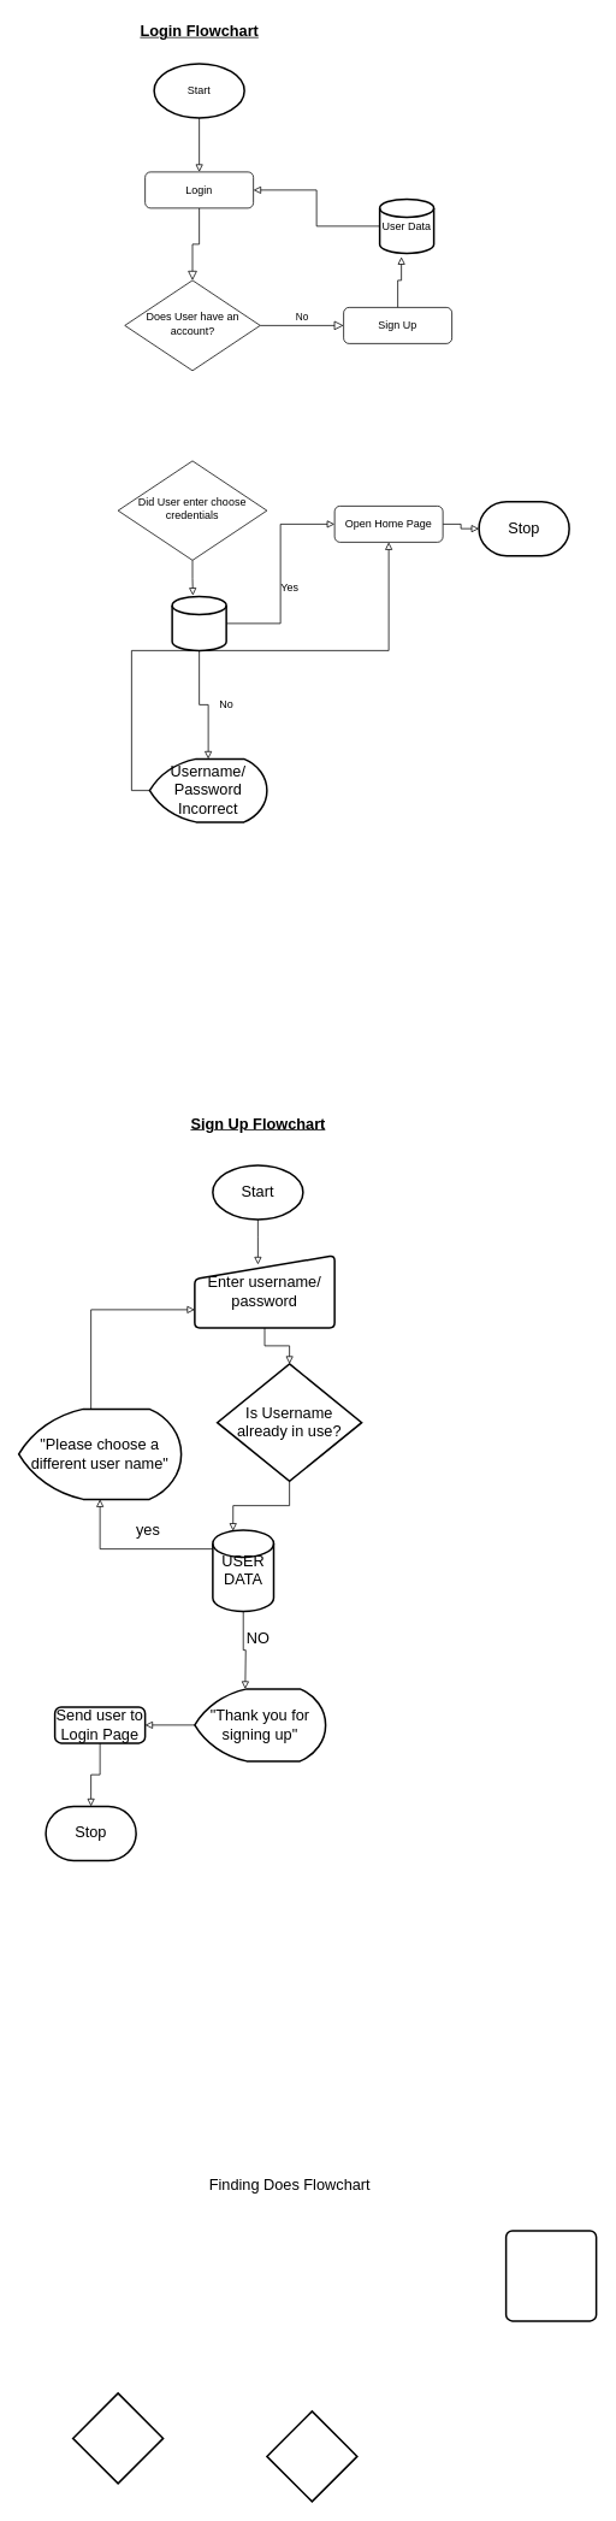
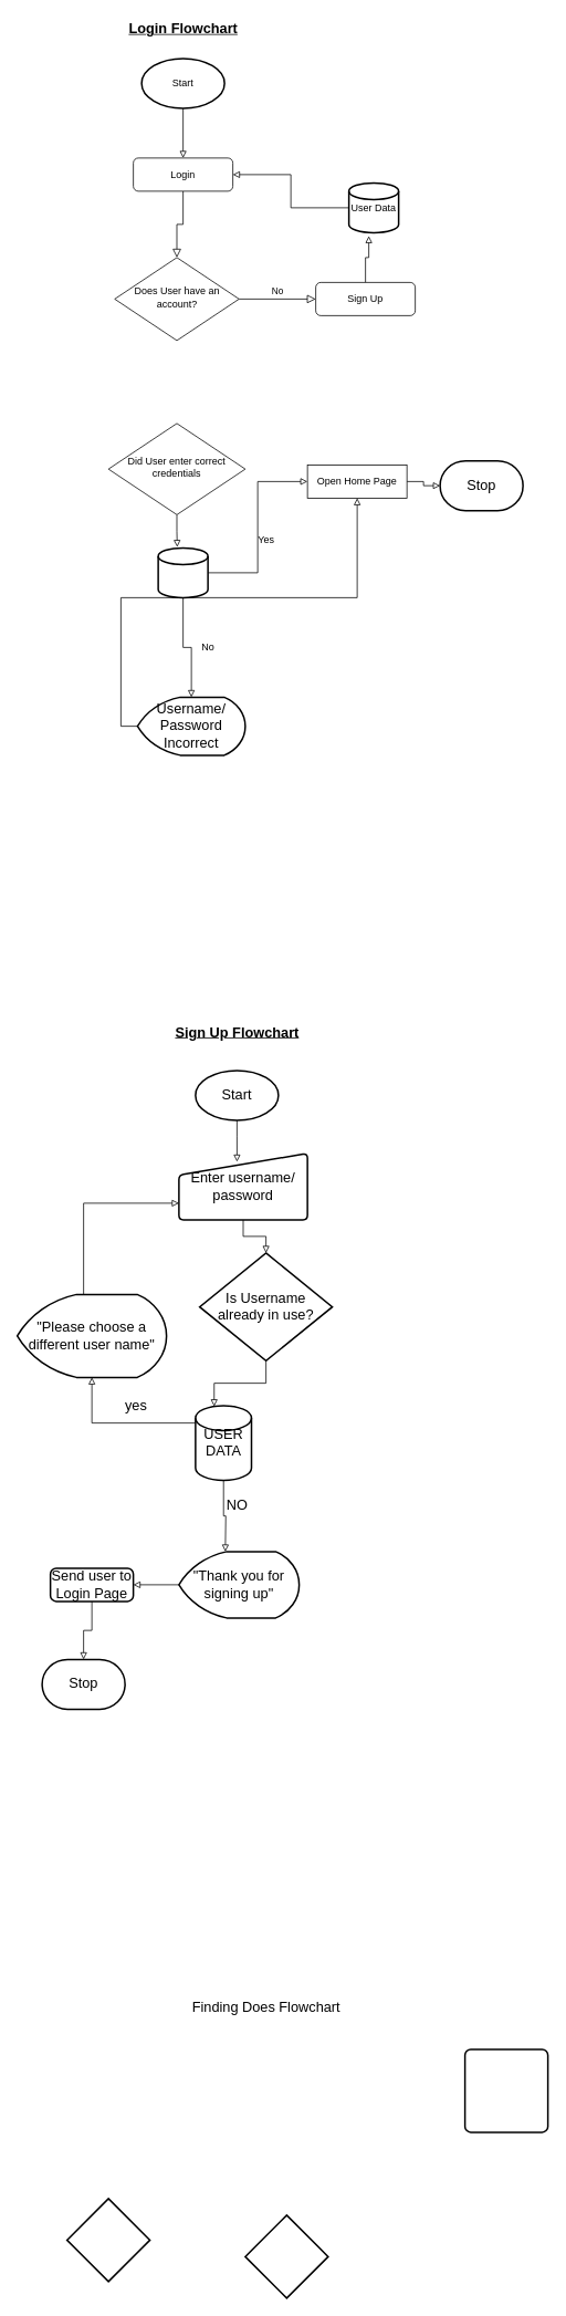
  <mxCell id="0" />
  <mxCell id="1" parent="0" />
  <mxCell id="2" value="" style="rounded=0;html=1;jettySize=auto;orthogonalLoop=1;fontSize=11;endArrow=block;endFill=0;endSize=8;strokeWidth=1;shadow=0;labelBackgroundColor=none;edgeStyle=orthogonalEdgeStyle;" parent="1" source="3" target="5" edge="1"><mxGeometry relative="1" as="geometry" /></mxCell>
  <mxCell id="3" value="Login" style="rounded=1;whiteSpace=wrap;html=1;fontSize=12;glass=0;strokeWidth=1;shadow=0;" parent="1" vertex="1"><mxGeometry x="160" y="190" width="120" height="40" as="geometry" /></mxCell>
  <mxCell id="4" value="No" style="edgeStyle=orthogonalEdgeStyle;rounded=0;html=1;jettySize=auto;orthogonalLoop=1;fontSize=11;endArrow=block;endFill=0;endSize=8;strokeWidth=1;shadow=0;labelBackgroundColor=none;" parent="1" source="5" target="7" edge="1"><mxGeometry y="10" relative="1" as="geometry"><mxPoint as="offset" /></mxGeometry></mxCell>
  <mxCell id="5" value="Does User have an account?" style="rhombus;whiteSpace=wrap;html=1;shadow=0;fontFamily=Helvetica;fontSize=12;align=center;strokeWidth=1;spacing=6;spacingTop=-4;" parent="1" vertex="1"><mxGeometry x="137.5" y="310" width="150" height="100" as="geometry" /></mxCell>
  <mxCell id="6" style="edgeStyle=orthogonalEdgeStyle;rounded=0;orthogonalLoop=1;jettySize=auto;html=1;entryX=0.4;entryY=1.067;entryDx=0;entryDy=0;entryPerimeter=0;endArrow=block;endFill=0;" edge="1" parent="1" source="7" target="16"><mxGeometry relative="1" as="geometry" /></mxCell>
  <mxCell id="7" value="Sign Up" style="rounded=1;whiteSpace=wrap;html=1;fontSize=12;glass=0;strokeWidth=1;shadow=0;" parent="1" vertex="1"><mxGeometry x="380" y="340" width="120" height="40" as="geometry" /></mxCell>
  <mxCell id="8" style="edgeStyle=orthogonalEdgeStyle;rounded=0;orthogonalLoop=1;jettySize=auto;html=1;entryX=0.383;entryY=-0.017;entryDx=0;entryDy=0;entryPerimeter=0;endArrow=block;endFill=0;" edge="1" parent="1" source="9" target="19"><mxGeometry relative="1" as="geometry" /></mxCell>
- <mxCell id="9" value="Did User enter choose credentials" style="rhombus;whiteSpace=wrap;html=1;shadow=0;fontFamily=Helvetica;fontSize=12;align=center;strokeWidth=1;spacing=6;spacingTop=-4;" parent="1" vertex="1"><mxGeometry x="130" y="510" width="165" height="110" as="geometry" /></mxCell>
+ <mxCell id="9" value="Did User enter correct credentials" style="rhombus;whiteSpace=wrap;html=1;shadow=0;fontFamily=Helvetica;fontSize=12;align=center;strokeWidth=1;spacing=6;spacingTop=-4;" parent="1" vertex="1"><mxGeometry x="130" y="510" width="165" height="110" as="geometry" /></mxCell>
  <mxCell id="10" style="edgeStyle=orthogonalEdgeStyle;rounded=0;orthogonalLoop=1;jettySize=auto;html=1;endArrow=block;endFill=0;exitX=0;exitY=0.5;exitDx=0;exitDy=0;exitPerimeter=0;" edge="1" parent="1" source="28" target="12"><mxGeometry relative="1" as="geometry"><mxPoint x="160" y="840" as="sourcePoint" /></mxGeometry></mxCell>
  <mxCell id="11" style="edgeStyle=orthogonalEdgeStyle;rounded=0;orthogonalLoop=1;jettySize=auto;html=1;entryX=0;entryY=0.5;entryDx=0;entryDy=0;entryPerimeter=0;fontSize=17;endArrow=block;endFill=0;" edge="1" parent="1" source="12" target="36"><mxGeometry relative="1" as="geometry" /></mxCell>
- <mxCell id="12" value="Open Home Page" style="rounded=1;whiteSpace=wrap;html=1;fontSize=12;glass=0;strokeWidth=1;shadow=0;" parent="1" vertex="1"><mxGeometry x="370" y="560" width="120" height="40" as="geometry" /></mxCell>
+ <mxCell id="12" value="Open Home Page" style="whiteSpace=wrap;html=1;fontSize=12;glass=0;strokeWidth=1;shadow=0;rounded=0;" parent="1" vertex="1"><mxGeometry x="370" y="560" width="120" height="40" as="geometry" /></mxCell>
  <mxCell id="13" style="edgeStyle=orthogonalEdgeStyle;rounded=0;orthogonalLoop=1;jettySize=auto;html=1;entryX=0.5;entryY=0;entryDx=0;entryDy=0;endArrow=block;endFill=0;" edge="1" parent="1" source="14" target="3"><mxGeometry relative="1" as="geometry" /></mxCell>
  <mxCell id="14" value="Start" style="strokeWidth=2;html=1;shape=mxgraph.flowchart.start_1;whiteSpace=wrap;" vertex="1" parent="1"><mxGeometry x="170" y="70" width="100" height="60" as="geometry" /></mxCell>
  <mxCell id="15" style="edgeStyle=orthogonalEdgeStyle;rounded=0;orthogonalLoop=1;jettySize=auto;html=1;entryX=1;entryY=0.5;entryDx=0;entryDy=0;endArrow=block;endFill=0;" edge="1" parent="1" source="16" target="3"><mxGeometry relative="1" as="geometry" /></mxCell>
  <mxCell id="16" value="User Data" style="strokeWidth=2;html=1;shape=mxgraph.flowchart.database;whiteSpace=wrap;" vertex="1" parent="1"><mxGeometry x="420" y="220" width="60" height="60" as="geometry" /></mxCell>
  <mxCell id="17" style="edgeStyle=orthogonalEdgeStyle;rounded=0;orthogonalLoop=1;jettySize=auto;html=1;entryX=0;entryY=0.5;entryDx=0;entryDy=0;endArrow=block;endFill=0;" edge="1" parent="1" source="19" target="12"><mxGeometry relative="1" as="geometry" /></mxCell>
  <mxCell id="18" style="edgeStyle=orthogonalEdgeStyle;rounded=0;orthogonalLoop=1;jettySize=auto;html=1;entryX=0.5;entryY=0;entryDx=0;entryDy=0;endArrow=block;endFill=0;entryPerimeter=0;" edge="1" parent="1" source="19" target="28"><mxGeometry relative="1" as="geometry"><mxPoint x="220" y="820" as="targetPoint" /></mxGeometry></mxCell>
  <mxCell id="19" value="" style="strokeWidth=2;html=1;shape=mxgraph.flowchart.database;whiteSpace=wrap;" vertex="1" parent="1"><mxGeometry x="190" y="660" width="60" height="60" as="geometry" /></mxCell>
  <mxCell id="20" value="Yes" style="text;html=1;align=center;verticalAlign=middle;resizable=0;points=[];autosize=1;strokeColor=none;fillColor=none;" vertex="1" parent="1"><mxGeometry x="300" y="635" width="40" height="30" as="geometry" /></mxCell>
  <mxCell id="21" value="No" style="text;html=1;align=center;verticalAlign=middle;resizable=0;points=[];autosize=1;strokeColor=none;fillColor=none;" vertex="1" parent="1"><mxGeometry x="230" y="765" width="40" height="30" as="geometry" /></mxCell>
  <mxCell id="22" value="&lt;b&gt;&lt;u&gt;&lt;font style=&quot;font-size: 17px;&quot;&gt;Login Flowchart&lt;/font&gt;&lt;/u&gt;&lt;/b&gt;" style="text;html=1;align=center;verticalAlign=middle;resizable=0;points=[];autosize=1;strokeColor=none;fillColor=none;" vertex="1" parent="1"><mxGeometry x="145" y="20" width="150" height="30" as="geometry" /></mxCell>
  <mxCell id="23" value="&lt;b&gt;&lt;u&gt;Sign Up Flowchart&lt;/u&gt;&lt;/b&gt;" style="text;html=1;align=center;verticalAlign=middle;resizable=0;points=[];autosize=1;strokeColor=none;fillColor=none;fontSize=17;" vertex="1" parent="1"><mxGeometry x="200" y="1230" width="170" height="30" as="geometry" /></mxCell>
  <mxCell id="24" style="edgeStyle=orthogonalEdgeStyle;rounded=0;orthogonalLoop=1;jettySize=auto;html=1;entryX=0.452;entryY=0.125;entryDx=0;entryDy=0;entryPerimeter=0;fontSize=17;endArrow=block;endFill=0;" edge="1" parent="1" source="25" target="27"><mxGeometry relative="1" as="geometry" /></mxCell>
  <mxCell id="25" value="Start" style="strokeWidth=2;html=1;shape=mxgraph.flowchart.start_1;whiteSpace=wrap;fontSize=17;" vertex="1" parent="1"><mxGeometry x="235" y="1290" width="100" height="60" as="geometry" /></mxCell>
  <mxCell id="26" style="edgeStyle=orthogonalEdgeStyle;rounded=0;orthogonalLoop=1;jettySize=auto;html=1;entryX=0.5;entryY=0;entryDx=0;entryDy=0;entryPerimeter=0;fontSize=17;endArrow=block;endFill=0;" edge="1" parent="1" source="27" target="30"><mxGeometry relative="1" as="geometry" /></mxCell>
  <mxCell id="27" value="Enter username/&lt;br&gt;password" style="html=1;strokeWidth=2;shape=manualInput;whiteSpace=wrap;rounded=1;size=26;arcSize=11;fontSize=17;" vertex="1" parent="1"><mxGeometry x="215" y="1390" width="155" height="80" as="geometry" /></mxCell>
  <mxCell id="28" value="Username/&lt;br&gt;Password&lt;br&gt;Incorrect" style="strokeWidth=2;html=1;shape=mxgraph.flowchart.display;whiteSpace=wrap;fontSize=17;" vertex="1" parent="1"><mxGeometry x="165" y="840" width="130" height="70" as="geometry" /></mxCell>
  <mxCell id="29" style="edgeStyle=orthogonalEdgeStyle;rounded=0;orthogonalLoop=1;jettySize=auto;html=1;entryX=0.333;entryY=0.011;entryDx=0;entryDy=0;entryPerimeter=0;fontSize=17;endArrow=block;endFill=0;" edge="1" parent="1" source="30" target="33"><mxGeometry relative="1" as="geometry" /></mxCell>
  <mxCell id="30" value="Is Username &lt;br&gt;already in use?" style="strokeWidth=2;html=1;shape=mxgraph.flowchart.decision;whiteSpace=wrap;fontSize=17;" vertex="1" parent="1"><mxGeometry x="240" y="1510" width="160" height="130" as="geometry" /></mxCell>
  <mxCell id="31" style="edgeStyle=orthogonalEdgeStyle;rounded=0;orthogonalLoop=1;jettySize=auto;html=1;entryX=0.354;entryY=0;entryDx=0;entryDy=0;entryPerimeter=0;fontSize=17;endArrow=block;endFill=0;" edge="1" parent="1" source="33"><mxGeometry relative="1" as="geometry"><mxPoint x="270.95" y="1870" as="targetPoint" /></mxGeometry></mxCell>
  <mxCell id="32" style="edgeStyle=orthogonalEdgeStyle;rounded=0;orthogonalLoop=1;jettySize=auto;html=1;entryX=0.5;entryY=1;entryDx=0;entryDy=0;entryPerimeter=0;fontSize=17;endArrow=block;endFill=0;" edge="1" parent="1" source="33" target="39"><mxGeometry relative="1" as="geometry"><Array as="points"><mxPoint x="110" y="1715" /></Array></mxGeometry></mxCell>
  <mxCell id="33" value="USER DATA" style="strokeWidth=2;html=1;shape=mxgraph.flowchart.database;whiteSpace=wrap;fontSize=17;" vertex="1" parent="1"><mxGeometry x="235" y="1694" width="67.5" height="90" as="geometry" /></mxCell>
  <mxCell id="34" style="edgeStyle=orthogonalEdgeStyle;rounded=0;orthogonalLoop=1;jettySize=auto;html=1;entryX=1;entryY=0.5;entryDx=0;entryDy=0;fontSize=17;endArrow=block;endFill=0;" edge="1" parent="1" source="35" target="41"><mxGeometry relative="1" as="geometry" /></mxCell>
  <mxCell id="35" value="&quot;Thank you for signing up&quot;" style="strokeWidth=2;html=1;shape=mxgraph.flowchart.display;whiteSpace=wrap;fontSize=17;" vertex="1" parent="1"><mxGeometry x="215" y="1870" width="145" height="80" as="geometry" /></mxCell>
  <mxCell id="36" value="Stop" style="strokeWidth=2;html=1;shape=mxgraph.flowchart.terminator;whiteSpace=wrap;fontSize=17;" vertex="1" parent="1"><mxGeometry x="530" y="555" width="100" height="60" as="geometry" /></mxCell>
  <mxCell id="37" value="NO" style="text;html=1;align=center;verticalAlign=middle;resizable=0;points=[];autosize=1;strokeColor=none;fillColor=none;fontSize=17;" vertex="1" parent="1"><mxGeometry x="260" y="1800" width="50" height="30" as="geometry" /></mxCell>
  <mxCell id="38" style="edgeStyle=orthogonalEdgeStyle;rounded=0;orthogonalLoop=1;jettySize=auto;html=1;fontSize=17;endArrow=block;endFill=0;entryX=0;entryY=0.75;entryDx=0;entryDy=0;" edge="1" parent="1" source="39" target="27"><mxGeometry relative="1" as="geometry"><mxPoint x="210" y="1480" as="targetPoint" /><Array as="points"><mxPoint x="100" y="1450" /></Array></mxGeometry></mxCell>
  <mxCell id="39" value="&quot;Please choose a different user name&quot;" style="strokeWidth=2;html=1;shape=mxgraph.flowchart.display;whiteSpace=wrap;fontSize=17;" vertex="1" parent="1"><mxGeometry x="20" y="1560" width="180" height="100" as="geometry" /></mxCell>
  <mxCell id="40" style="edgeStyle=orthogonalEdgeStyle;rounded=0;orthogonalLoop=1;jettySize=auto;html=1;fontSize=17;endArrow=block;endFill=0;" edge="1" parent="1" source="41" target="43"><mxGeometry relative="1" as="geometry" /></mxCell>
  <mxCell id="41" value="Send user to Login Page" style="rounded=1;whiteSpace=wrap;html=1;absoluteArcSize=1;arcSize=14;strokeWidth=2;fontSize=17;" vertex="1" parent="1"><mxGeometry x="60" y="1890" width="100" height="40" as="geometry" /></mxCell>
  <mxCell id="42" value="yes" style="text;html=1;align=center;verticalAlign=middle;resizable=0;points=[];autosize=1;strokeColor=none;fillColor=none;fontSize=17;" vertex="1" parent="1"><mxGeometry x="137.5" y="1680" width="50" height="30" as="geometry" /></mxCell>
  <mxCell id="43" value="Stop" style="strokeWidth=2;html=1;shape=mxgraph.flowchart.terminator;whiteSpace=wrap;fontSize=17;" vertex="1" parent="1"><mxGeometry x="50" y="2000" width="100" height="60" as="geometry" /></mxCell>
  <mxCell id="44" value="Finding Does Flowchart" style="text;html=1;align=center;verticalAlign=middle;resizable=0;points=[];autosize=1;strokeColor=none;fillColor=none;fontSize=17;" vertex="1" parent="1"><mxGeometry x="210" y="2405" width="220" height="30" as="geometry" /></mxCell>
  <mxCell id="45" value="" style="rounded=1;whiteSpace=wrap;html=1;absoluteArcSize=1;arcSize=14;strokeWidth=2;fontSize=17;" vertex="1" parent="1"><mxGeometry x="560" y="2470" width="100" height="100" as="geometry" /></mxCell>
  <mxCell id="46" value="" style="strokeWidth=2;html=1;shape=mxgraph.flowchart.decision;whiteSpace=wrap;fontSize=17;" vertex="1" parent="1"><mxGeometry x="295" y="2670" width="100" height="100" as="geometry" /></mxCell>
  <mxCell id="47" value="" style="strokeWidth=2;html=1;shape=mxgraph.flowchart.decision;whiteSpace=wrap;fontSize=17;" vertex="1" parent="1"><mxGeometry x="80" y="2650" width="100" height="100" as="geometry" /></mxCell>
